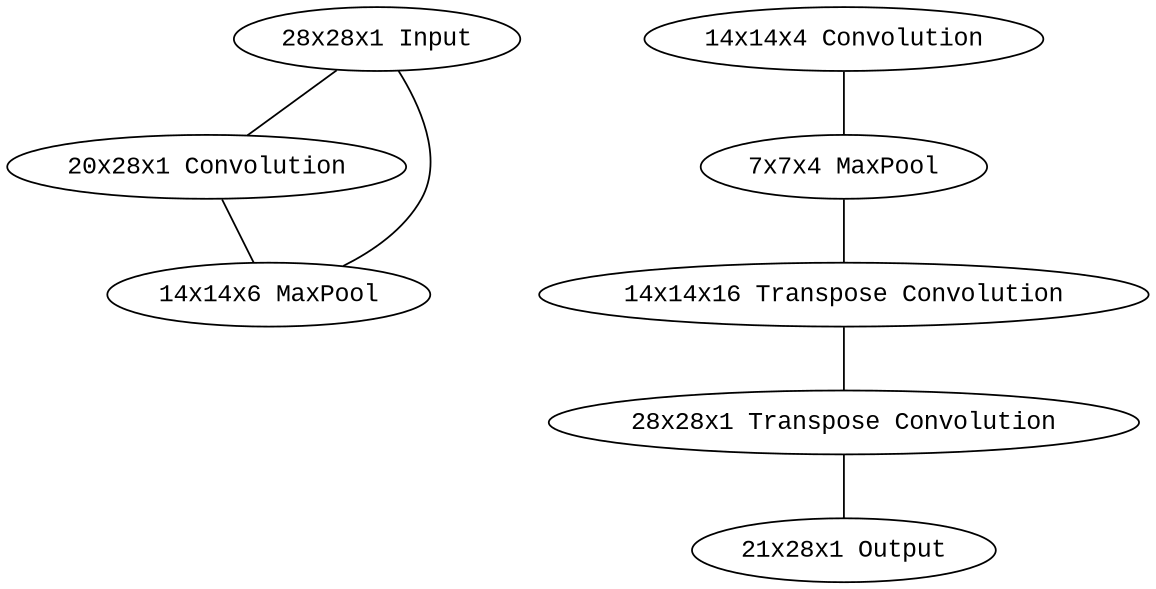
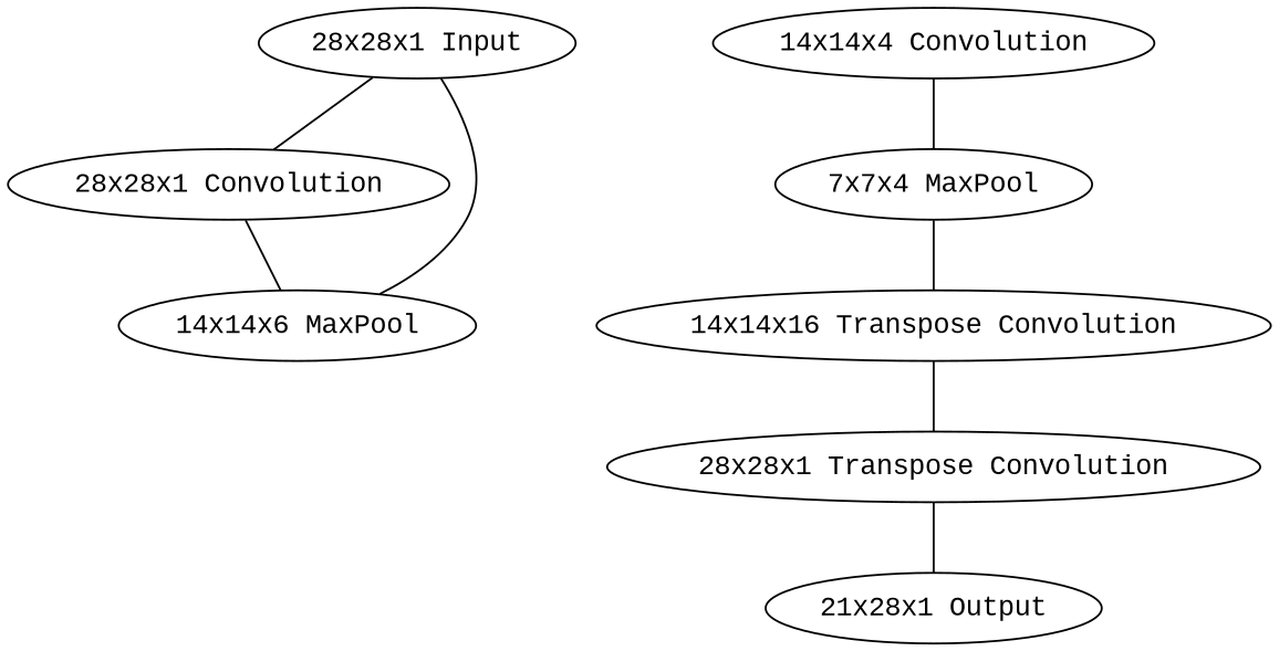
  graph {
    fontname="Liberation Mono"
    node [fontname="Liberation Mono"]
    edge [fontname="Liberation Mono"]
    n1 [label="28x28x1 Input"]
-   n2 [label="20x28x1 Convolution"]
+   n2 [label="28x28x1 Convolution"]
    n3 [label="14x14x6 MaxPool"]
    n4 [label="14x14x4 Convolution"]
    n5 [label="7x7x4 MaxPool"]
    n6 [label="14x14x16 Transpose Convolution"]
    n7 [label="28x28x1 Transpose Convolution"]
    n8 [label="21x28x1 Output"]
    n1 -- n2
    n2 -- n3
    n3 -- n1
    n4 -- n5
    n5 -- n6
    n6 -- n7
    n7 -- n8
  }
